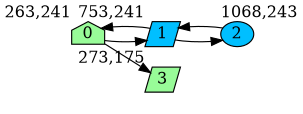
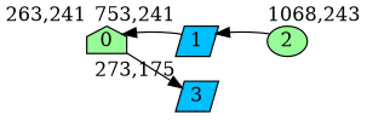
  digraph {
    bgcolor=white
    rankdir=LR
    node [fillcolor=palegreen fixedsize=true shape=parallelogram style=filled]
    0 [height=0.3 shape=house width=0.4 xlabel="263,241"]
    1 [fillcolor=deepskyblue height=0.3 width=0.4 xlabel="753,241"]
-   3 [height=0.3 width=0.4 xlabel="273,175"]
-   2 [fillcolor=deepskyblue height=0.3 shape=ellipse width=0.4 xlabel="1068,243"]
-   0 -> 1
+   3 [fillcolor=deepskyblue height=0.3 width=0.4 xlabel="273,175"]
+   2 [height=0.3 shape=ellipse width=0.4 xlabel="1068,243"]
    0 -> 3
    1 -> 0
-   1 -> 2
    2 -> 1
  }
